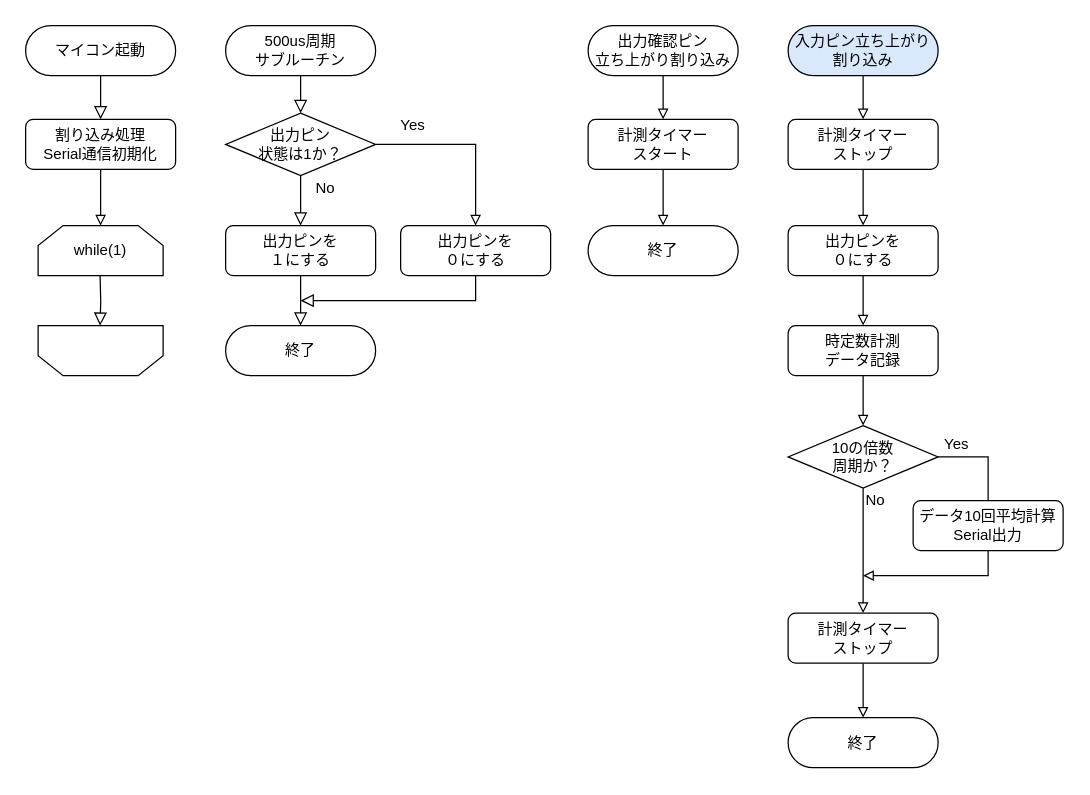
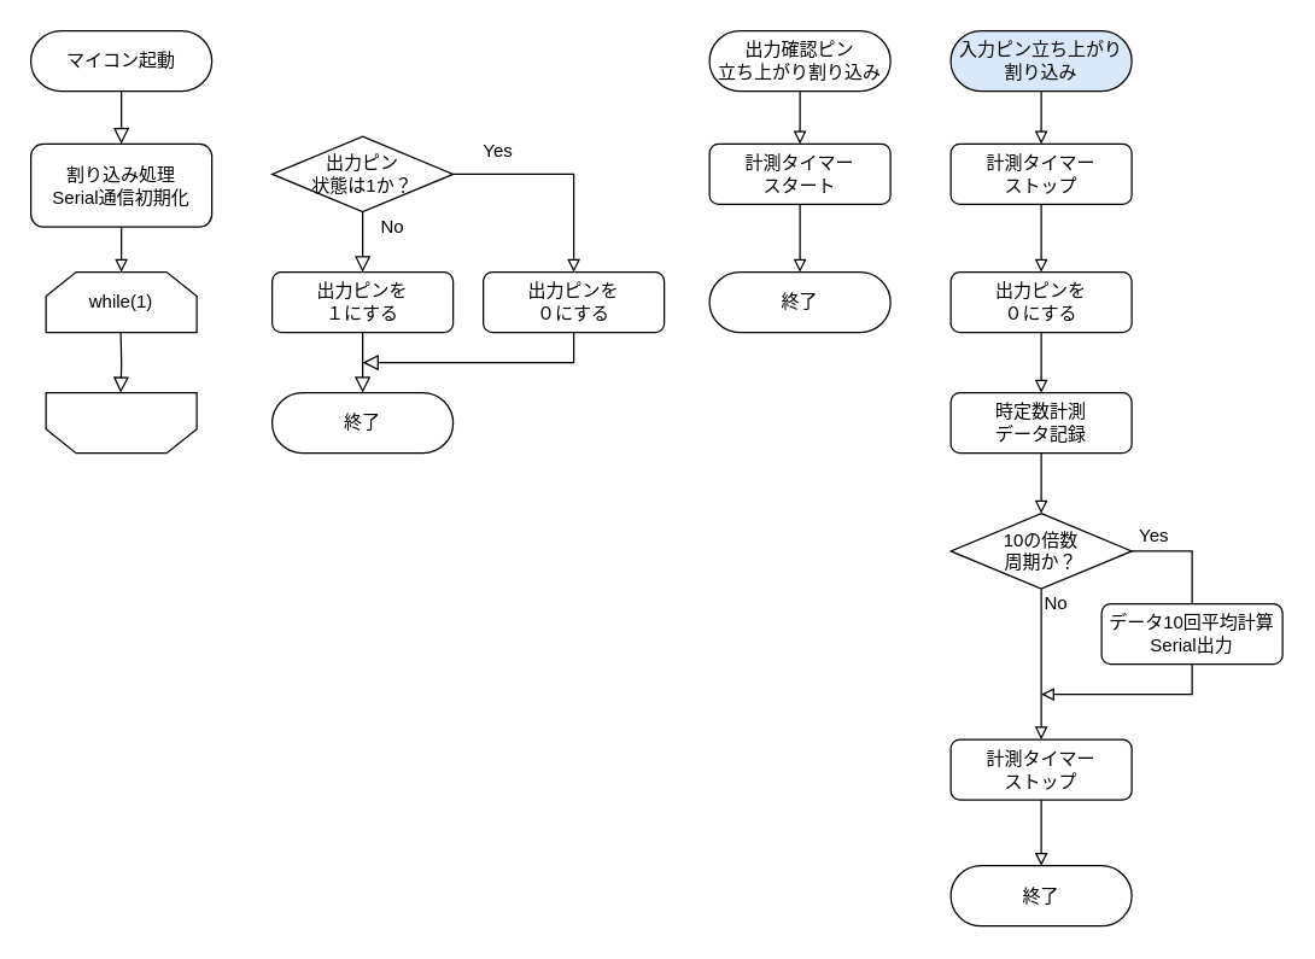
  <mxCell id="0" />
  <mxCell id="1" parent="0" />
  <mxCell id="2" value="" style="rounded=0;html=1;jettySize=auto;orthogonalLoop=1;fontSize=11;endArrow=block;endFill=0;endSize=8;strokeWidth=1;shadow=0;labelBackgroundColor=none;edgeStyle=orthogonalEdgeStyle;entryX=0.5;entryY=0;entryDx=0;entryDy=0;" parent="1" source="3" target="22" edge="1"><mxGeometry relative="1" as="geometry"><mxPoint x="80" y="90" as="targetPoint" /></mxGeometry></mxCell>
  <mxCell id="3" value="マイコン起動" style="rounded=1;whiteSpace=wrap;html=1;fontSize=12;glass=0;strokeWidth=1;shadow=0;arcSize=50;" parent="1" vertex="1"><mxGeometry x="20" y="20" width="120" height="40" as="geometry" /></mxCell>
  <mxCell id="4" value="出力ピンを&lt;br&gt;１にする" style="rounded=1;whiteSpace=wrap;html=1;fontSize=12;glass=0;strokeWidth=1;shadow=0;" parent="1" vertex="1"><mxGeometry x="180" y="180" width="120" height="40" as="geometry" /></mxCell>
  <mxCell id="5" value="while(1)" style="shape=loopLimit;whiteSpace=wrap;html=1;" vertex="1" parent="1"><mxGeometry x="30" y="180" width="100" height="40" as="geometry" /></mxCell>
- <mxCell id="6" value="" style="rounded=0;html=1;jettySize=auto;orthogonalLoop=1;fontSize=11;endArrow=block;endFill=0;endSize=8;strokeWidth=1;shadow=0;labelBackgroundColor=none;edgeStyle=orthogonalEdgeStyle;entryX=0.5;entryY=0;entryDx=0;entryDy=0;exitX=0.5;exitY=1;exitDx=0;exitDy=0;" edge="1" parent="1" source="9" target="11"><mxGeometry relative="1" as="geometry"><mxPoint x="99.58" y="350" as="sourcePoint" /><mxPoint x="99.58" y="390" as="targetPoint" /></mxGeometry></mxCell>
  <mxCell id="7" value="" style="shape=loopLimit;whiteSpace=wrap;html=1;rotation=-180;" vertex="1" parent="1"><mxGeometry x="30" y="260" width="100" height="40" as="geometry" /></mxCell>
  <mxCell id="8" value="" style="rounded=0;html=1;jettySize=auto;orthogonalLoop=1;fontSize=11;endArrow=block;endFill=0;endSize=8;strokeWidth=1;shadow=0;labelBackgroundColor=none;edgeStyle=orthogonalEdgeStyle;" edge="1" parent="1"><mxGeometry relative="1" as="geometry"><mxPoint x="79.58" y="220" as="sourcePoint" /><mxPoint x="79.58" y="260" as="targetPoint" /></mxGeometry></mxCell>
- <mxCell id="9" value="500us周期&lt;br&gt;サブルーチン" style="rounded=1;whiteSpace=wrap;html=1;fontSize=12;glass=0;strokeWidth=1;shadow=0;arcSize=50;" vertex="1" parent="1"><mxGeometry x="180" y="20" width="120" height="40" as="geometry" /></mxCell>
  <mxCell id="10" style="edgeStyle=orthogonalEdgeStyle;rounded=0;orthogonalLoop=1;jettySize=auto;html=1;exitX=1;exitY=0.5;exitDx=0;exitDy=0;endArrow=block;endFill=0;" edge="1" parent="1" source="11" target="13"><mxGeometry relative="1" as="geometry" /></mxCell>
  <mxCell id="11" value="出力ピン&lt;br&gt;状態は1か？" style="rhombus;whiteSpace=wrap;html=1;" vertex="1" parent="1"><mxGeometry x="180" y="90" width="120" height="50" as="geometry" /></mxCell>
  <mxCell id="12" value="No" style="text;html=1;strokeColor=none;fillColor=none;align=center;verticalAlign=middle;whiteSpace=wrap;rounded=0;" vertex="1" parent="1"><mxGeometry x="240" y="140" width="40" height="20" as="geometry" /></mxCell>
  <mxCell id="13" value="出力ピンを&lt;br&gt;０にする" style="rounded=1;whiteSpace=wrap;html=1;fontSize=12;glass=0;strokeWidth=1;shadow=0;" vertex="1" parent="1"><mxGeometry x="320" y="180" width="120" height="40" as="geometry" /></mxCell>
  <mxCell id="14" value="Yes" style="text;html=1;strokeColor=none;fillColor=none;align=center;verticalAlign=middle;whiteSpace=wrap;rounded=0;" vertex="1" parent="1"><mxGeometry x="310" y="90" width="40" height="20" as="geometry" /></mxCell>
  <mxCell id="15" value="終了" style="rounded=1;whiteSpace=wrap;html=1;arcSize=50;" vertex="1" parent="1"><mxGeometry x="180" y="260" width="120" height="40" as="geometry" /></mxCell>
  <mxCell id="16" value="" style="rounded=0;html=1;jettySize=auto;orthogonalLoop=1;fontSize=11;endArrow=block;endFill=0;endSize=8;strokeWidth=1;shadow=0;labelBackgroundColor=none;edgeStyle=orthogonalEdgeStyle;exitX=0.5;exitY=1;exitDx=0;exitDy=0;" edge="1" parent="1" source="13"><mxGeometry relative="1" as="geometry"><mxPoint x="430" y="250" as="sourcePoint" /><mxPoint x="240" y="240" as="targetPoint" /><Array as="points"><mxPoint x="380" y="240" /><mxPoint x="240" y="240" /></Array></mxGeometry></mxCell>
  <mxCell id="17" value="" style="rounded=0;html=1;jettySize=auto;orthogonalLoop=1;fontSize=11;endArrow=block;endFill=0;endSize=8;strokeWidth=1;shadow=0;labelBackgroundColor=none;edgeStyle=orthogonalEdgeStyle;entryX=0.5;entryY=0;entryDx=0;entryDy=0;exitX=0;exitY=0;exitDx=0;exitDy=0;" edge="1" parent="1" source="12" target="4"><mxGeometry relative="1" as="geometry"><mxPoint x="250" y="70" as="sourcePoint" /><mxPoint x="250" y="100" as="targetPoint" /><Array as="points"><mxPoint x="240" y="160" /><mxPoint x="240" y="160" /></Array></mxGeometry></mxCell>
  <mxCell id="18" value="" style="rounded=0;html=1;jettySize=auto;orthogonalLoop=1;fontSize=11;endArrow=block;endFill=0;endSize=8;strokeWidth=1;shadow=0;labelBackgroundColor=none;edgeStyle=orthogonalEdgeStyle;exitX=0.5;exitY=1;exitDx=0;exitDy=0;" edge="1" parent="1" source="4" target="15"><mxGeometry relative="1" as="geometry"><mxPoint x="260" y="80" as="sourcePoint" /><mxPoint x="260" y="110" as="targetPoint" /><Array as="points"><mxPoint x="240" y="250" /><mxPoint x="240" y="250" /></Array></mxGeometry></mxCell>
  <mxCell id="19" style="edgeStyle=orthogonalEdgeStyle;rounded=0;orthogonalLoop=1;jettySize=auto;html=1;exitX=0.5;exitY=1;exitDx=0;exitDy=0;entryX=0.5;entryY=0;entryDx=0;entryDy=0;endArrow=block;endFill=0;" edge="1" parent="1" source="20" target="24"><mxGeometry relative="1" as="geometry" /></mxCell>
  <mxCell id="20" value="出力確認ピン&lt;br&gt;立ち上がり割り込み" style="rounded=1;whiteSpace=wrap;html=1;fontSize=12;glass=0;strokeWidth=1;shadow=0;arcSize=50;" vertex="1" parent="1"><mxGeometry x="470" y="20" width="120" height="40" as="geometry" /></mxCell>
  <mxCell id="21" style="edgeStyle=orthogonalEdgeStyle;rounded=0;orthogonalLoop=1;jettySize=auto;html=1;exitX=0.5;exitY=1;exitDx=0;exitDy=0;entryX=0.5;entryY=0;entryDx=0;entryDy=0;endArrow=block;endFill=0;" edge="1" parent="1" source="22" target="5"><mxGeometry relative="1" as="geometry" /></mxCell>
- <mxCell id="22" value="割り込み処理&lt;br&gt;Serial通信初期化" style="rounded=1;whiteSpace=wrap;html=1;fontSize=12;glass=0;strokeWidth=1;shadow=0;" vertex="1" parent="1"><mxGeometry x="20" y="95" width="120" height="40" as="geometry" /></mxCell>
+ <mxCell id="22" value="割り込み処理&lt;br&gt;Serial通信初期化" style="rounded=1;whiteSpace=wrap;html=1;fontSize=12;glass=0;strokeWidth=1;shadow=0;" vertex="1" parent="1"><mxGeometry x="20" y="95" width="120" height="55" as="geometry" /></mxCell>
  <mxCell id="23" style="edgeStyle=orthogonalEdgeStyle;rounded=0;orthogonalLoop=1;jettySize=auto;html=1;exitX=0.5;exitY=1;exitDx=0;exitDy=0;entryX=0.5;entryY=0;entryDx=0;entryDy=0;endArrow=block;endFill=0;" edge="1" parent="1" source="24" target="25"><mxGeometry relative="1" as="geometry" /></mxCell>
  <mxCell id="24" value="計測タイマー&lt;br&gt;スタート" style="rounded=1;whiteSpace=wrap;html=1;fontSize=12;glass=0;strokeWidth=1;shadow=0;" vertex="1" parent="1"><mxGeometry x="470" y="95" width="120" height="40" as="geometry" /></mxCell>
  <mxCell id="25" value="終了" style="rounded=1;whiteSpace=wrap;html=1;arcSize=50;" vertex="1" parent="1"><mxGeometry x="470" y="180" width="120" height="40" as="geometry" /></mxCell>
  <mxCell id="26" style="edgeStyle=orthogonalEdgeStyle;rounded=0;orthogonalLoop=1;jettySize=auto;html=1;exitX=0.5;exitY=1;exitDx=0;exitDy=0;entryX=0.5;entryY=0;entryDx=0;entryDy=0;endArrow=block;endFill=0;" edge="1" parent="1" source="27" target="29"><mxGeometry relative="1" as="geometry" /></mxCell>
  <mxCell id="27" value="入力ピン立ち上がり&lt;br&gt;割り込み" style="rounded=1;whiteSpace=wrap;html=1;fontSize=12;glass=0;strokeWidth=1;shadow=0;arcSize=50;fillColor=#dae8fc;" vertex="1" parent="1"><mxGeometry x="630" y="20" width="120" height="40" as="geometry" /></mxCell>
  <mxCell id="28" style="edgeStyle=orthogonalEdgeStyle;rounded=0;orthogonalLoop=1;jettySize=auto;html=1;exitX=0.5;exitY=1;exitDx=0;exitDy=0;entryX=0.5;entryY=0;entryDx=0;entryDy=0;endArrow=block;endFill=0;" edge="1" parent="1" source="29" target="31"><mxGeometry relative="1" as="geometry" /></mxCell>
  <mxCell id="29" value="計測タイマー&lt;br&gt;ストップ" style="rounded=1;whiteSpace=wrap;html=1;fontSize=12;glass=0;strokeWidth=1;shadow=0;" vertex="1" parent="1"><mxGeometry x="630" y="95" width="120" height="40" as="geometry" /></mxCell>
  <mxCell id="30" style="edgeStyle=orthogonalEdgeStyle;rounded=0;orthogonalLoop=1;jettySize=auto;html=1;exitX=0.5;exitY=1;exitDx=0;exitDy=0;entryX=0.5;entryY=0;entryDx=0;entryDy=0;endArrow=block;endFill=0;" edge="1" parent="1" source="31" target="33"><mxGeometry relative="1" as="geometry" /></mxCell>
  <mxCell id="31" value="出力ピンを&lt;br&gt;０にする" style="rounded=1;whiteSpace=wrap;html=1;fontSize=12;glass=0;strokeWidth=1;shadow=0;" vertex="1" parent="1"><mxGeometry x="630" y="180" width="120" height="40" as="geometry" /></mxCell>
  <mxCell id="32" style="edgeStyle=orthogonalEdgeStyle;rounded=0;orthogonalLoop=1;jettySize=auto;html=1;exitX=0.5;exitY=1;exitDx=0;exitDy=0;entryX=0.5;entryY=0;entryDx=0;entryDy=0;endArrow=block;endFill=0;" edge="1" parent="1" source="33" target="36"><mxGeometry relative="1" as="geometry" /></mxCell>
  <mxCell id="33" value="時定数計測&lt;br&gt;データ記録" style="rounded=1;whiteSpace=wrap;html=1;fontSize=12;glass=0;strokeWidth=1;shadow=0;" vertex="1" parent="1"><mxGeometry x="630" y="260" width="120" height="40" as="geometry" /></mxCell>
  <mxCell id="34" style="edgeStyle=orthogonalEdgeStyle;rounded=0;orthogonalLoop=1;jettySize=auto;html=1;exitX=1;exitY=0.5;exitDx=0;exitDy=0;endArrow=block;endFill=0;" edge="1" parent="1" source="36"><mxGeometry relative="1" as="geometry"><mxPoint x="790" y="410" as="targetPoint" /><Array as="points"><mxPoint x="790" y="365" /></Array></mxGeometry></mxCell>
  <mxCell id="35" style="edgeStyle=orthogonalEdgeStyle;rounded=0;orthogonalLoop=1;jettySize=auto;html=1;exitX=0.5;exitY=1;exitDx=0;exitDy=0;endArrow=block;endFill=0;entryX=0.5;entryY=0;entryDx=0;entryDy=0;" edge="1" parent="1" source="36" target="41"><mxGeometry relative="1" as="geometry"><mxPoint x="690" y="460" as="targetPoint" /></mxGeometry></mxCell>
  <mxCell id="36" value="10の倍数&lt;br&gt;周期か？" style="rhombus;whiteSpace=wrap;html=1;" vertex="1" parent="1"><mxGeometry x="630" y="340" width="120" height="50" as="geometry" /></mxCell>
  <mxCell id="37" value="Yes" style="text;html=1;strokeColor=none;fillColor=none;align=center;verticalAlign=middle;whiteSpace=wrap;rounded=0;" vertex="1" parent="1"><mxGeometry x="750" y="345" width="30" height="20" as="geometry" /></mxCell>
  <mxCell id="38" style="edgeStyle=orthogonalEdgeStyle;rounded=0;orthogonalLoop=1;jettySize=auto;html=1;exitX=0.5;exitY=1;exitDx=0;exitDy=0;endArrow=block;endFill=0;" edge="1" parent="1" source="39"><mxGeometry relative="1" as="geometry"><mxPoint x="690" y="460" as="targetPoint" /><Array as="points"><mxPoint x="790" y="460" /><mxPoint x="690" y="460" /></Array></mxGeometry></mxCell>
  <mxCell id="39" value="データ10回平均計算&lt;br&gt;Serial出力" style="rounded=1;whiteSpace=wrap;html=1;fontSize=12;glass=0;strokeWidth=1;shadow=0;" vertex="1" parent="1"><mxGeometry x="730" y="400" width="120" height="40" as="geometry" /></mxCell>
  <mxCell id="40" style="edgeStyle=orthogonalEdgeStyle;rounded=0;orthogonalLoop=1;jettySize=auto;html=1;exitX=0.5;exitY=1;exitDx=0;exitDy=0;endArrow=block;endFill=0;" edge="1" parent="1" source="41" target="43"><mxGeometry relative="1" as="geometry" /></mxCell>
  <mxCell id="41" value="計測タイマー&lt;br&gt;ストップ" style="rounded=1;whiteSpace=wrap;html=1;fontSize=12;glass=0;strokeWidth=1;shadow=0;" vertex="1" parent="1"><mxGeometry x="630" y="490" width="120" height="40" as="geometry" /></mxCell>
  <mxCell id="42" value="No" style="text;html=1;strokeColor=none;fillColor=none;align=center;verticalAlign=middle;whiteSpace=wrap;rounded=0;" vertex="1" parent="1"><mxGeometry x="690" y="390" width="20" height="20" as="geometry" /></mxCell>
  <mxCell id="43" value="終了" style="rounded=1;whiteSpace=wrap;html=1;arcSize=50;" vertex="1" parent="1"><mxGeometry x="630" y="573.67" width="120" height="40" as="geometry" /></mxCell>
